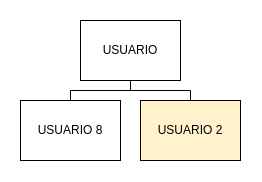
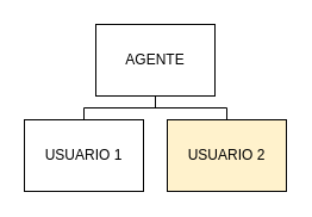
  <mxCell id="0" />
  <mxCell id="1" parent="0" />
- <mxCell id="2" value="USUARIO" style="rounded=0;whiteSpace=wrap;html=1;" parent="1" vertex="1"><mxGeometry x="80" y="20" width="100" height="60" as="geometry" /></mxCell>
- <mxCell id="3" value="USUARIO 8" style="rounded=0;whiteSpace=wrap;html=1;" parent="1" vertex="1"><mxGeometry x="20" y="100" width="100" height="60" as="geometry" /></mxCell>
+ <mxCell id="2" value="AGENTE" style="rounded=0;whiteSpace=wrap;html=1;" parent="1" vertex="1"><mxGeometry x="80" y="20" width="100" height="60" as="geometry" /></mxCell>
+ <mxCell id="3" value="USUARIO 1" style="rounded=0;whiteSpace=wrap;html=1;" parent="1" vertex="1"><mxGeometry x="20" y="100" width="100" height="60" as="geometry" /></mxCell>
  <mxCell id="4" value="USUARIO 2" style="rounded=0;whiteSpace=wrap;html=1;fillColor=#fff2cc;" parent="1" vertex="1"><mxGeometry x="140" y="100" width="100" height="60" as="geometry" /></mxCell>
  <mxCell id="5" value="" style="endArrow=none;html=1;entryX=0.5;entryY=1;entryDx=0;entryDy=0;" parent="1" target="2" edge="1"><mxGeometry width="50" height="50" relative="1" as="geometry"><mxPoint x="130" y="90" as="sourcePoint" /><mxPoint x="-120" y="90" as="targetPoint" /></mxGeometry></mxCell>
  <mxCell id="6" value="" style="endArrow=none;html=1;" parent="1" edge="1"><mxGeometry width="50" height="50" relative="1" as="geometry"><mxPoint x="70" y="90" as="sourcePoint" /><mxPoint x="190" y="90" as="targetPoint" /></mxGeometry></mxCell>
  <mxCell id="7" value="" style="endArrow=none;html=1;exitX=0.5;exitY=0;exitDx=0;exitDy=0;" parent="1" source="3" edge="1"><mxGeometry width="50" height="50" relative="1" as="geometry"><mxPoint x="-60" y="110" as="sourcePoint" /><mxPoint x="70" y="90" as="targetPoint" /></mxGeometry></mxCell>
  <mxCell id="8" value="" style="endArrow=none;html=1;exitX=0.5;exitY=0;exitDx=0;exitDy=0;" parent="1" source="4" edge="1"><mxGeometry width="50" height="50" relative="1" as="geometry"><mxPoint x="80" y="110" as="sourcePoint" /><mxPoint x="190" y="90" as="targetPoint" /></mxGeometry></mxCell>
